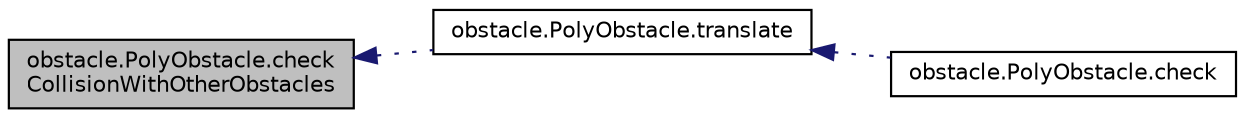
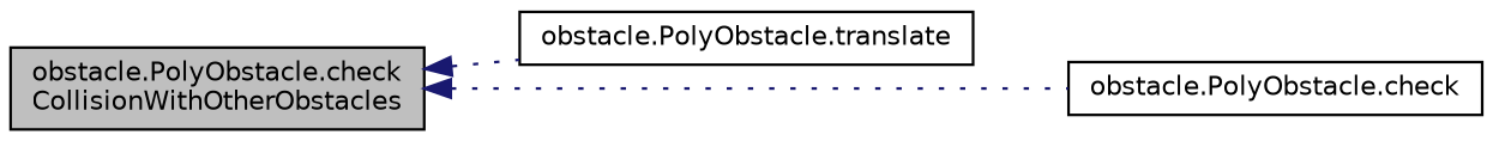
  digraph {
    rankdir=LR
    node [color=black fillcolor=white fontname=Helvetica fontsize=10 shape=record style=filled]
    edge [color=midnightblue dir=back fontname=Helvetica fontsize=10 labelfontname=Helvetica labelfontsize=10 style=dotted]
    n1 [fillcolor=grey75 fontcolor=black height=0.2 label="obstacle.PolyObstacle.check\lCollisionWithOtherObstacles" width=0.4]
    n2 [height=0.2 label="obstacle.PolyObstacle.translate" width=0.4]
    n3 [height=0.2 label="obstacle.PolyObstacle.check" width=0.4]
    n1 -> n2
-   n2 -> n3
+   n1 -> n3
  }
